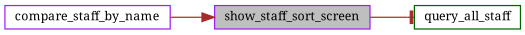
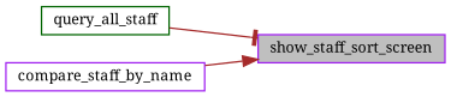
  digraph {
    fontname="Noto Serif"
    rankdir=LR
    node [color=purple fillcolor=white fontname="Noto Serif" fontsize=10 shape=record style=filled]
    edge [color=brown fontname="Noto Serif" fontsize=10 labelfontname=Helvetica labelfontsize=10 style=solid]
    n1 [fillcolor=grey75 fontcolor=black height=0.2 label=show_staff_sort_screen width=0.4]
    n2 [color=darkgreen height=0.2 label=query_all_staff width=0.4]
    n3 [height=0.2 label=compare_staff_by_name width=0.4]
-   n1 -> n2 [arrowhead=tee]
+   n2 -> n1 [arrowhead=tee]
    n3 -> n1 [arrowhead=normal]
  }
